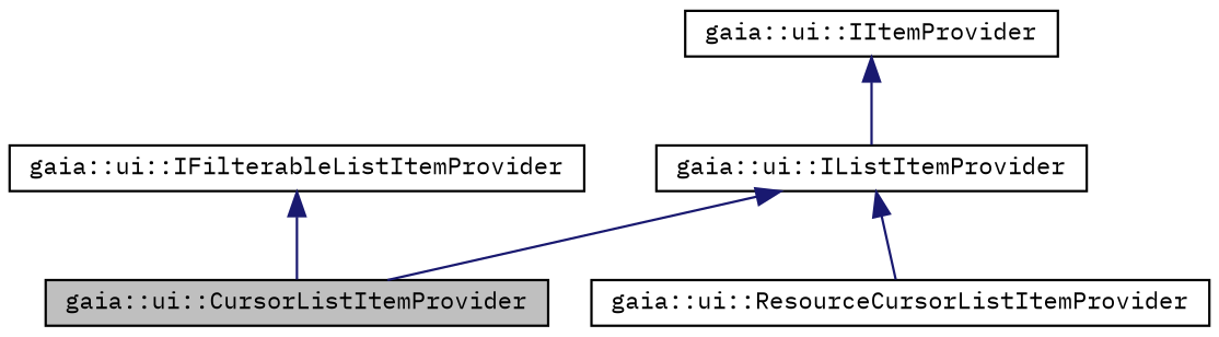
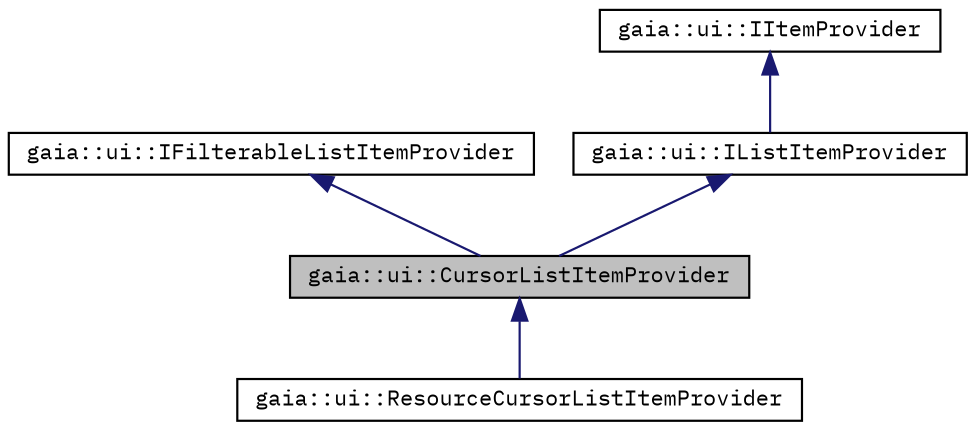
  digraph {
    fontname="IBM Plex Mono"
    node [color=black fillcolor=white fontname="IBM Plex Mono" fontsize=10 shape=record style=filled]
    edge [color=midnightblue dir=back fontname="IBM Plex Mono" fontsize=10 labelfontname=Helvetica labelfontsize=10 style=solid]
    n1 [fillcolor=grey75 fontcolor=black height=0.2 label="gaia::ui::CursorListItemProvider" width=0.4]
    n2 [height=0.2 label="gaia::ui::ResourceCursorListItemProvider" width=0.4]
    n3 [height=0.2 label="gaia::ui::IFilterableListItemProvider" width=0.4]
    n4 [height=0.2 label="gaia::ui::IListItemProvider" width=0.4]
    n5 [height=0.2 label="gaia::ui::IItemProvider" width=0.4]
-   n4 -> n2
+   n1 -> n2
    n3 -> n1
    n4 -> n1
    n5 -> n4
  }
